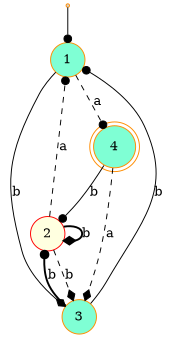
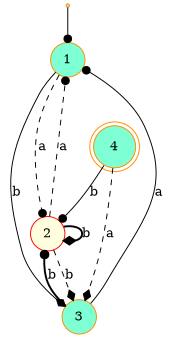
  digraph {
    node [color=darkorange fillcolor=aquamarine fontcolor=black shape=circle style=filled]
    edge [arrowhead=dot style=solid]
    start [fillcolor=lightgrey fontcolor=white shape=point]
    1
    2 [color=red fillcolor=lightyellow]
    3
    4 [shape=doublecircle]
    start -> 1
-   1 -> 4 [label=a style=dashed]
+   1 -> 2 [label=a style=dashed]
    1 -> 3 [arrowhead=diamond label=b]
    2 -> 1 [label=a style=dashed]
    2 -> 2 [arrowhead=diamond label=b style=bold]
    2 -> 3 [arrowhead=diamond label=b style=dashed]
-   3 -> 1 [label=b]
+   3 -> 1 [label=a]
    3 -> 2 [label=b style=bold]
    4 -> 2 [label=b]
    4 -> 3 [arrowhead=diamond label=a style=dashed]
  }
